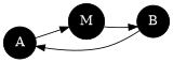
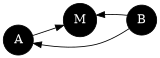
  digraph {
    rankdir=LR
    node [color=black fontcolor=white shape=circle style=filled]
    A
    M
    B
    A -> M
    B -> A
-   M -> B
+   B -> M
  }
